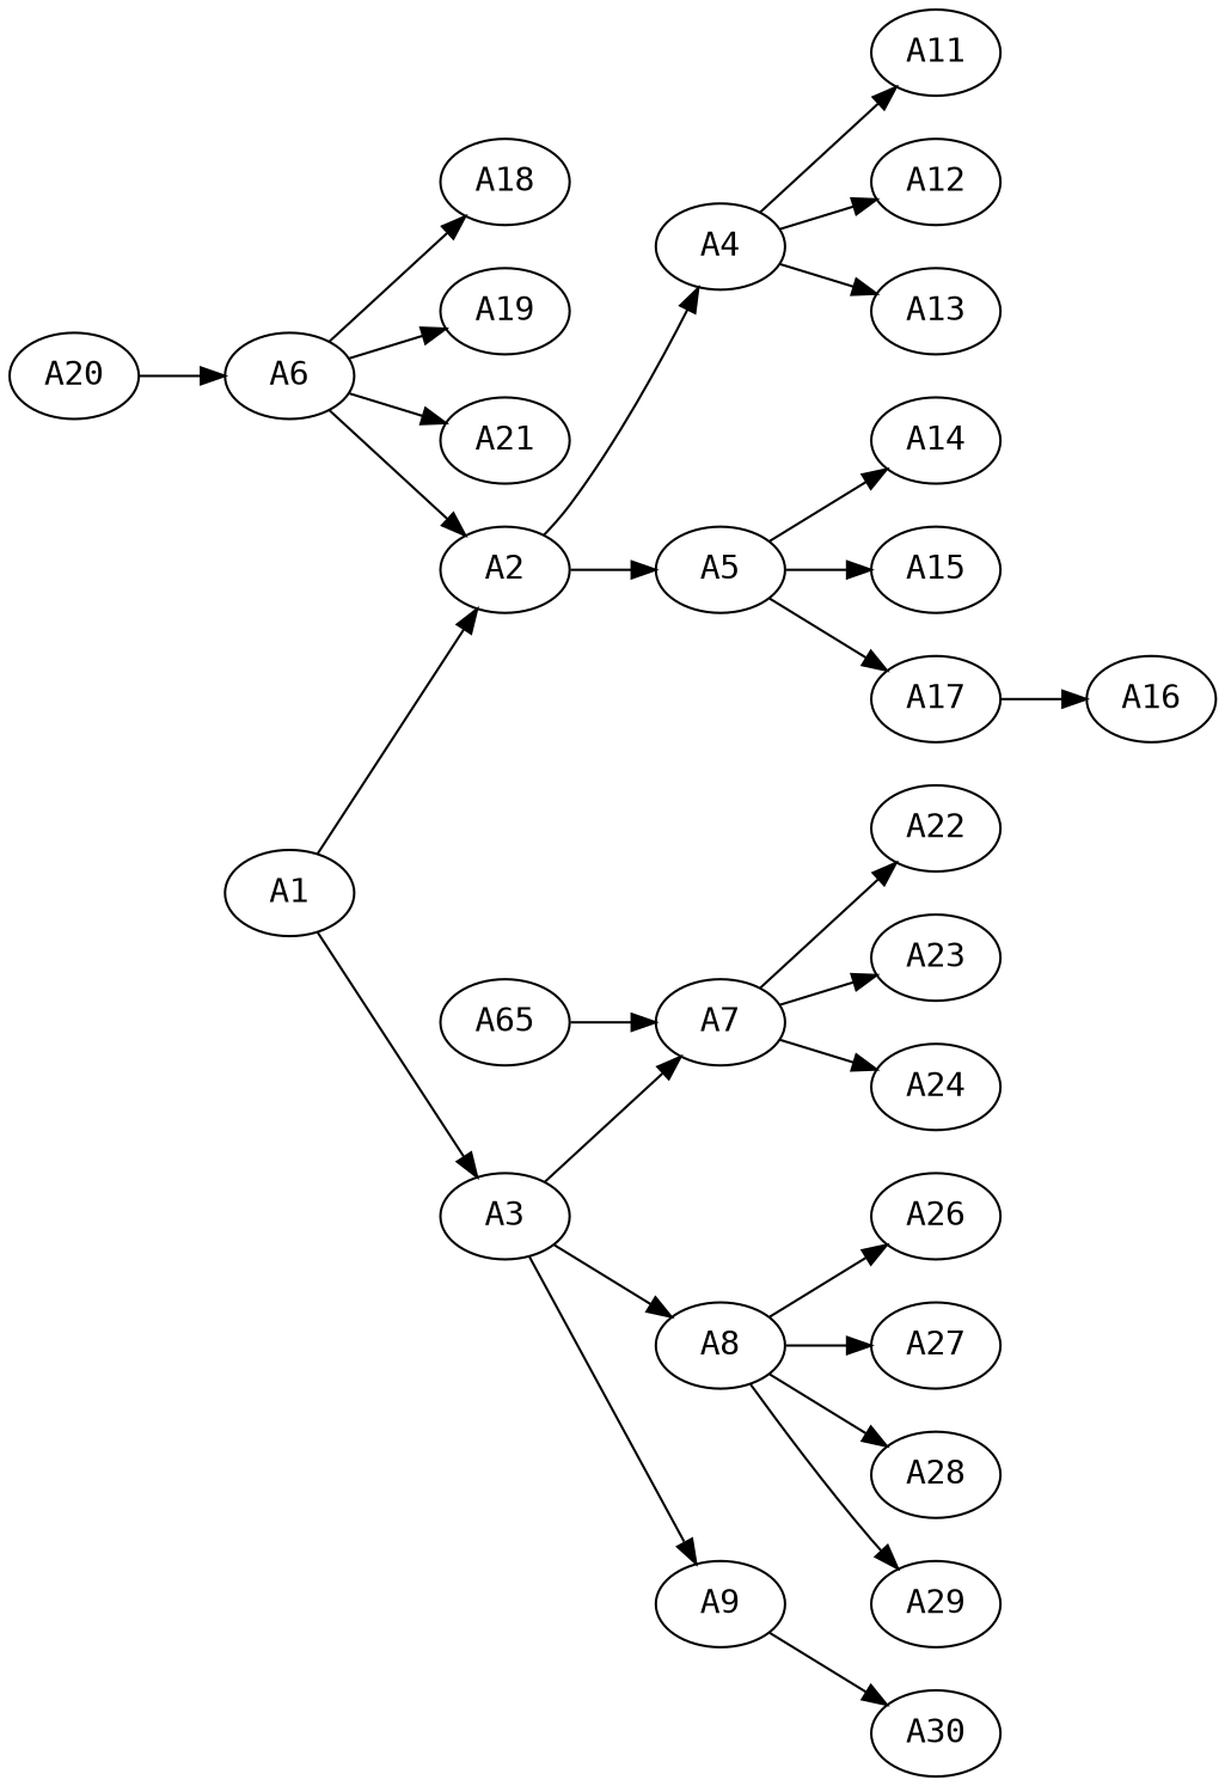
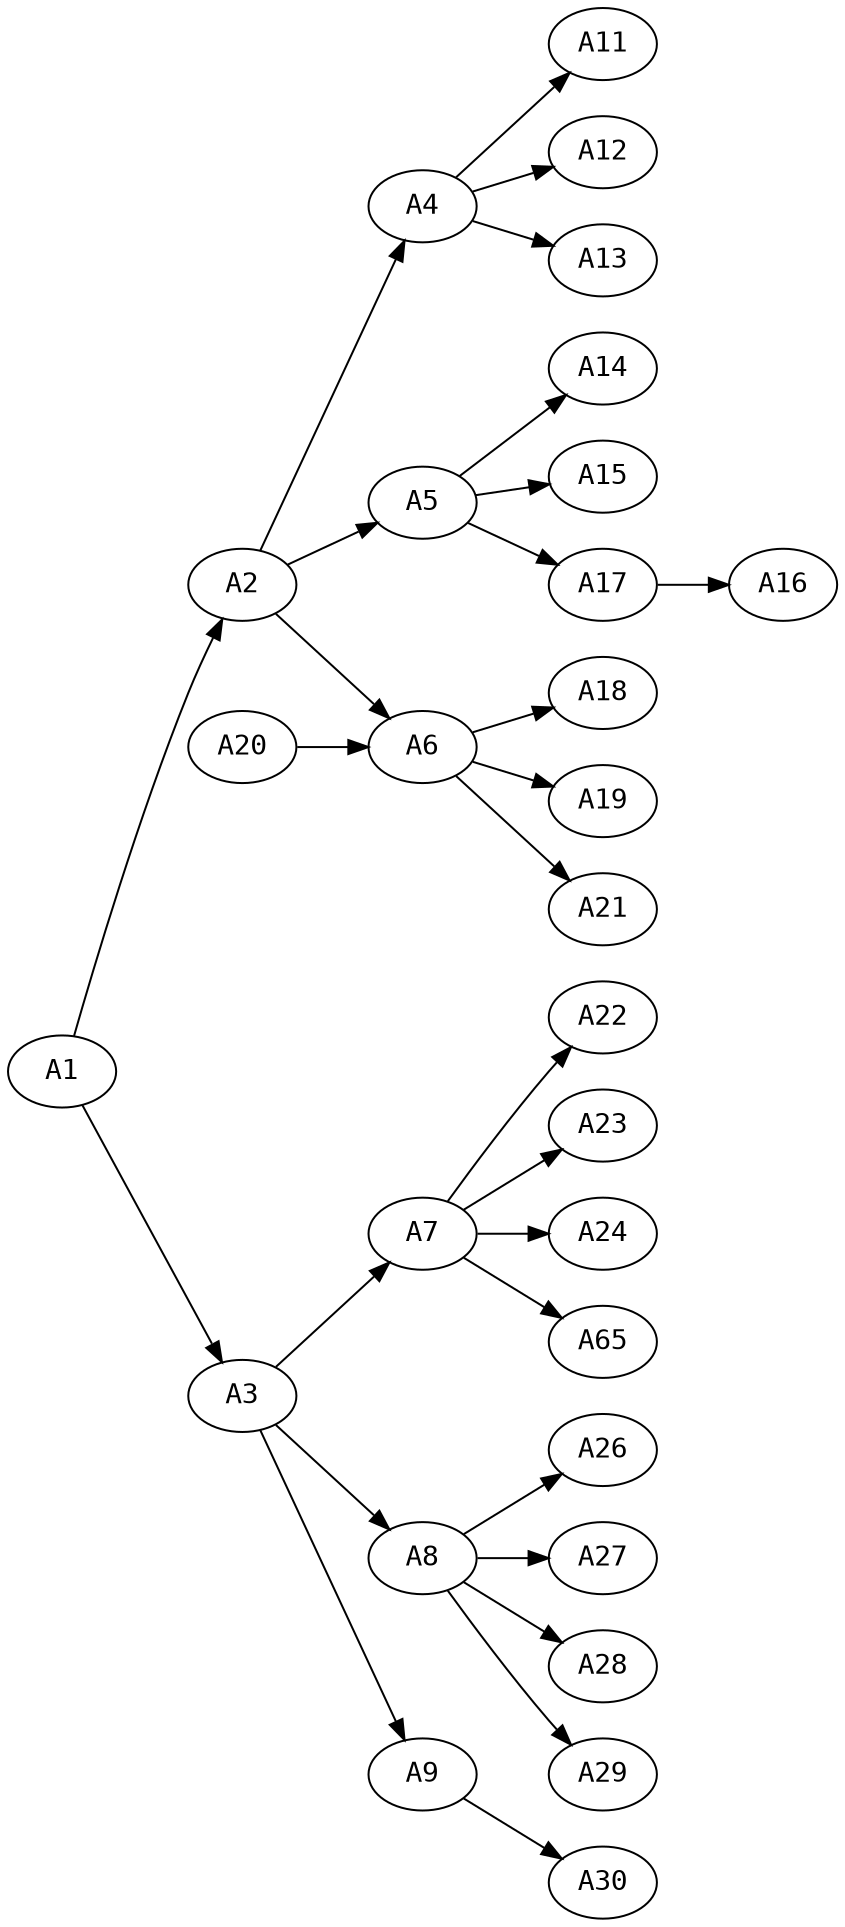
  digraph {
    fontname="DejaVu Sans Mono"
    rankdir=LR
    node [fontname="DejaVu Sans Mono"]
    edge [fontname="DejaVu Sans Mono"]
    A1
    A2
    A3
    A4
    A5
    A6
    A7
    A8
    A9
    A11
    A12
    A13
    A14
    A15
    A17
    A18
    A19
    A21
    A16
    A20
    A22
    A23
    A24
    n24 [label=A65]
    A26
    A27
    A28
    A29
    A30
    A1 -> A2
    A1 -> A3
    A2 -> A4
    A2 -> A5
-   A6 -> A2
+   A2 -> A6
    A3 -> A7
    A3 -> A8
    A3 -> A9
    A4 -> A11
    A4 -> A12
    A4 -> A13
    A5 -> A14
    A5 -> A15
    A5 -> A17
    A6 -> A18
    A6 -> A19
    A6 -> A21
    A7 -> A22
    A7 -> A23
    A7 -> A24
-   n24 -> A7
+   A7 -> n24
    A8 -> A26
    A8 -> A27
    A8 -> A28
    A8 -> A29
    A9 -> A30
    A17 -> A16
    A20 -> A6
  }
